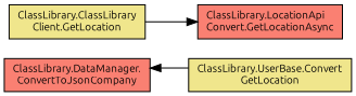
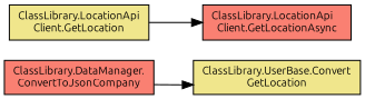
  digraph {
    fontname=Ubuntu
    rankdir=LR
    node [color=black fillcolor=salmon fontname=Ubuntu fontsize=10 shape=record style=filled]
    edge [color=black fontname=Ubuntu fontsize=10 labelfontname=Helvetica labelfontsize=10 style=solid]
    n1 [height=0.2 label="ClassLibrary.DataManager.\lConvertToJsonCompany" width=0.4]
    n2 [fillcolor=khaki height=0.2 label="ClassLibrary.UserBase.Convert\lGetLocation" width=0.4]
-   n3 [fillcolor=khaki height=0.2 label="ClassLibrary.ClassLibrary\lClient.GetLocation" width=0.4]
-   n4 [height=0.2 label="ClassLibrary.LocationApi\lConvert.GetLocationAsync" width=0.4]
-   n2 -> n1
+   n3 [fillcolor=khaki height=0.2 label="ClassLibrary.LocationApi\lClient.GetLocation" width=0.4]
+   n4 [height=0.2 label="ClassLibrary.LocationApi\lClient.GetLocationAsync" width=0.4]
+   n1 -> n2
    n3 -> n4
  }
